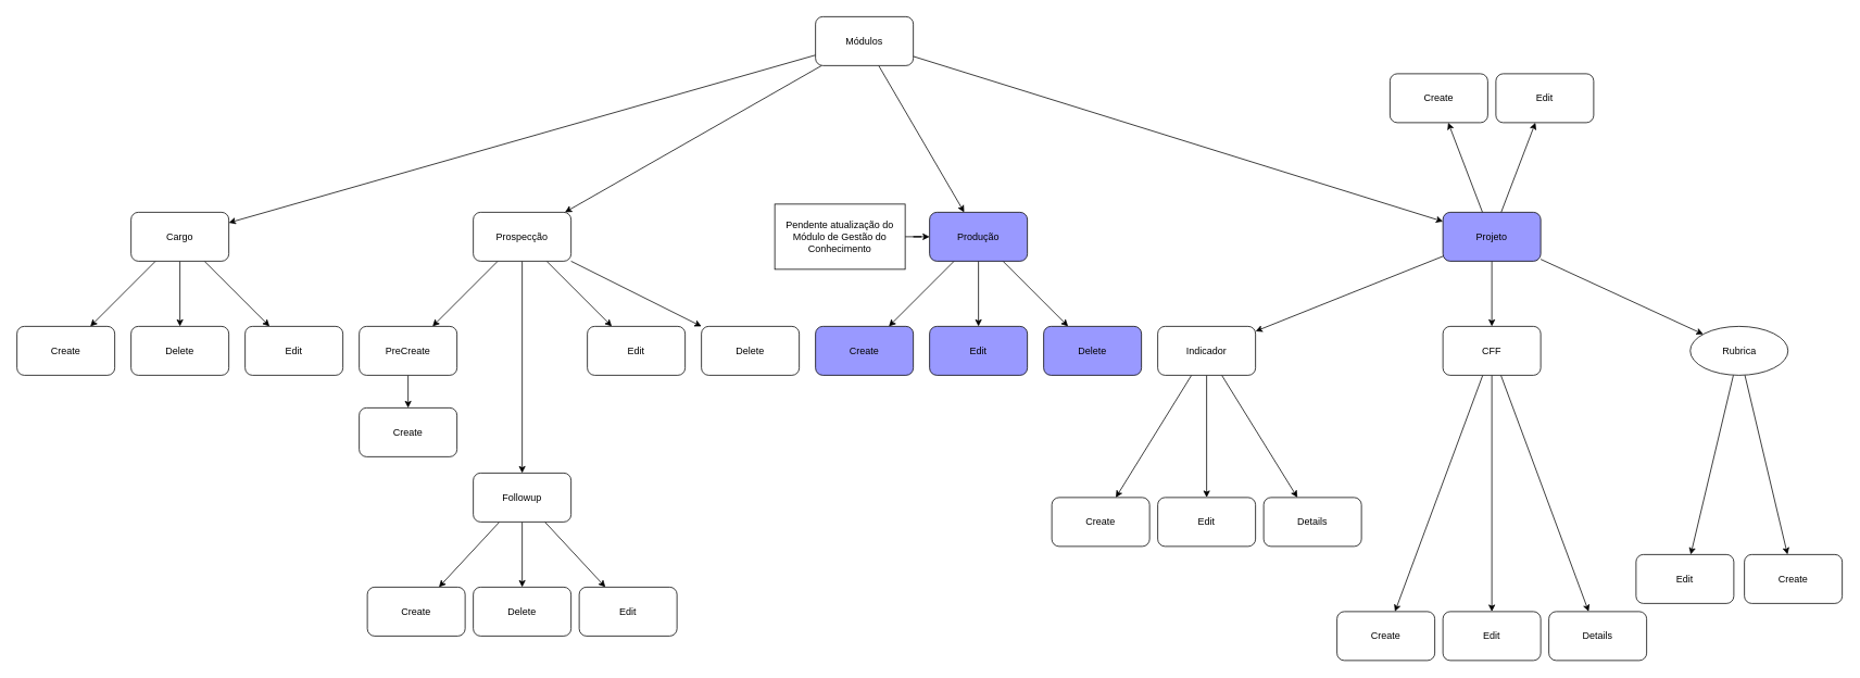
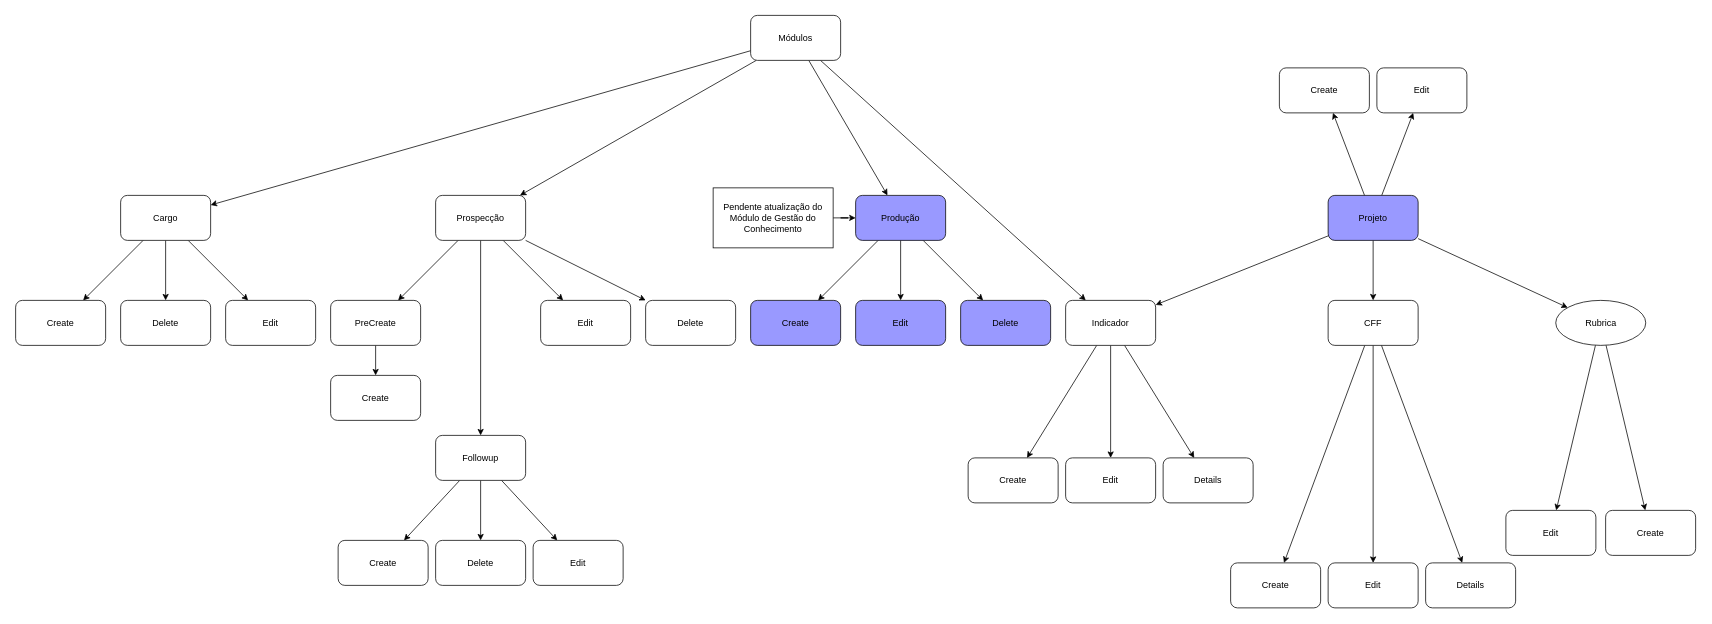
  <mxCell id="0" />
  <mxCell id="1" parent="0" />
  <mxCell id="2" style="rounded=0;orthogonalLoop=1;jettySize=auto;html=1;" parent="1" source="6" target="10" edge="1"><mxGeometry relative="1" as="geometry" /></mxCell>
  <mxCell id="3" style="rounded=0;orthogonalLoop=1;jettySize=auto;html=1;" parent="1" source="6" target="28" edge="1"><mxGeometry relative="1" as="geometry" /></mxCell>
  <mxCell id="4" style="rounded=0;orthogonalLoop=1;jettySize=auto;html=1;" parent="1" source="6" target="14" edge="1"><mxGeometry relative="1" as="geometry" /></mxCell>
- <mxCell id="5" style="rounded=0;orthogonalLoop=1;jettySize=auto;html=1;" parent="1" source="6" target="20" edge="1"><mxGeometry relative="1" as="geometry" /></mxCell>
+ <mxCell id="5" style="rounded=0;orthogonalLoop=1;jettySize=auto;html=1;" parent="1" source="6" target="46" edge="1"><mxGeometry relative="1" as="geometry" /></mxCell>
  <mxCell id="6" value="Módulos" style="rounded=1;whiteSpace=wrap;html=1;" parent="1" vertex="1"><mxGeometry x="1000" y="20" width="120" height="60" as="geometry" /></mxCell>
  <mxCell id="7" style="rounded=0;orthogonalLoop=1;jettySize=auto;html=1;" parent="1" source="10" target="21" edge="1"><mxGeometry relative="1" as="geometry" /></mxCell>
  <mxCell id="8" style="rounded=0;orthogonalLoop=1;jettySize=auto;html=1;" parent="1" source="10" target="23" edge="1"><mxGeometry relative="1" as="geometry" /></mxCell>
  <mxCell id="9" style="edgeStyle=orthogonalEdgeStyle;rounded=0;orthogonalLoop=1;jettySize=auto;html=1;" parent="1" source="10" target="22" edge="1"><mxGeometry relative="1" as="geometry" /></mxCell>
  <mxCell id="10" value="Cargo" style="rounded=1;whiteSpace=wrap;html=1;" parent="1" vertex="1"><mxGeometry x="160" y="260" width="120" height="60" as="geometry" /></mxCell>
  <mxCell id="11" style="rounded=0;orthogonalLoop=1;jettySize=auto;html=1;" parent="1" source="14" target="40" edge="1"><mxGeometry relative="1" as="geometry" /></mxCell>
  <mxCell id="12" style="rounded=0;orthogonalLoop=1;jettySize=auto;html=1;" parent="1" source="14" target="41" edge="1"><mxGeometry relative="1" as="geometry" /></mxCell>
  <mxCell id="13" style="rounded=0;orthogonalLoop=1;jettySize=auto;html=1;" parent="1" source="14" target="42" edge="1"><mxGeometry relative="1" as="geometry" /></mxCell>
  <mxCell id="14" value="Produção" style="rounded=1;whiteSpace=wrap;html=1;fillColor=#9999FF;" parent="1" vertex="1"><mxGeometry x="1140" y="260" width="120" height="60" as="geometry" /></mxCell>
  <mxCell id="15" style="rounded=0;orthogonalLoop=1;jettySize=auto;html=1;" parent="1" source="20" target="46" edge="1"><mxGeometry relative="1" as="geometry" /></mxCell>
  <mxCell id="16" style="edgeStyle=orthogonalEdgeStyle;rounded=0;orthogonalLoop=1;jettySize=auto;html=1;" parent="1" source="20" target="50" edge="1"><mxGeometry relative="1" as="geometry" /></mxCell>
  <mxCell id="17" style="rounded=0;orthogonalLoop=1;jettySize=auto;html=1;" parent="1" source="20" target="53" edge="1"><mxGeometry relative="1" as="geometry" /></mxCell>
  <mxCell id="18" style="rounded=0;orthogonalLoop=1;jettySize=auto;html=1;" parent="1" source="20" target="64" edge="1"><mxGeometry relative="1" as="geometry" /></mxCell>
  <mxCell id="19" style="rounded=0;orthogonalLoop=1;jettySize=auto;html=1;" parent="1" source="20" target="63" edge="1"><mxGeometry relative="1" as="geometry" /></mxCell>
  <mxCell id="20" value="Projeto" style="rounded=1;whiteSpace=wrap;html=1;fillColor=#9999ff;" parent="1" vertex="1"><mxGeometry x="1770" y="260" width="120" height="60" as="geometry" /></mxCell>
  <mxCell id="21" value="Create" style="rounded=1;whiteSpace=wrap;html=1;" parent="1" vertex="1"><mxGeometry x="20" y="400" width="120" height="60" as="geometry" /></mxCell>
  <mxCell id="22" value="Delete" style="rounded=1;whiteSpace=wrap;html=1;" parent="1" vertex="1"><mxGeometry x="160" y="400" width="120" height="60" as="geometry" /></mxCell>
  <mxCell id="23" value="Edit" style="rounded=1;whiteSpace=wrap;html=1;" parent="1" vertex="1"><mxGeometry x="300" y="400" width="120" height="60" as="geometry" /></mxCell>
  <mxCell id="24" style="rounded=0;orthogonalLoop=1;jettySize=auto;html=1;" parent="1" source="28" target="30" edge="1"><mxGeometry relative="1" as="geometry" /></mxCell>
  <mxCell id="25" style="rounded=0;orthogonalLoop=1;jettySize=auto;html=1;" parent="1" source="28" target="35" edge="1"><mxGeometry relative="1" as="geometry" /></mxCell>
  <mxCell id="26" style="edgeStyle=orthogonalEdgeStyle;rounded=0;orthogonalLoop=1;jettySize=auto;html=1;" parent="1" source="28" target="34" edge="1"><mxGeometry relative="1" as="geometry" /></mxCell>
  <mxCell id="27" style="rounded=0;orthogonalLoop=1;jettySize=auto;html=1;" parent="1" source="28" target="37" edge="1"><mxGeometry relative="1" as="geometry" /></mxCell>
  <mxCell id="28" value="Prospecção" style="rounded=1;whiteSpace=wrap;html=1;" parent="1" vertex="1"><mxGeometry x="580" y="260" width="120" height="60" as="geometry" /></mxCell>
  <mxCell id="29" style="edgeStyle=orthogonalEdgeStyle;rounded=0;orthogonalLoop=1;jettySize=auto;html=1;" parent="1" source="30" target="36" edge="1"><mxGeometry relative="1" as="geometry" /></mxCell>
  <mxCell id="30" value="PreCreate" style="rounded=1;whiteSpace=wrap;html=1;" parent="1" vertex="1"><mxGeometry x="440" y="400" width="120" height="60" as="geometry" /></mxCell>
  <mxCell id="31" style="rounded=0;orthogonalLoop=1;jettySize=auto;html=1;" parent="1" source="34" target="38" edge="1"><mxGeometry relative="1" as="geometry" /></mxCell>
  <mxCell id="32" style="rounded=0;orthogonalLoop=1;jettySize=auto;html=1;" parent="1" source="34" target="39" edge="1"><mxGeometry relative="1" as="geometry" /></mxCell>
  <mxCell id="33" style="edgeStyle=orthogonalEdgeStyle;rounded=0;orthogonalLoop=1;jettySize=auto;html=1;" parent="1" source="34" target="62" edge="1"><mxGeometry relative="1" as="geometry" /></mxCell>
  <mxCell id="34" value="Followup" style="rounded=1;whiteSpace=wrap;html=1;" parent="1" vertex="1"><mxGeometry x="580" y="580" width="120" height="60" as="geometry" /></mxCell>
  <mxCell id="35" value="Edit" style="rounded=1;whiteSpace=wrap;html=1;" parent="1" vertex="1"><mxGeometry x="720" y="400" width="120" height="60" as="geometry" /></mxCell>
  <mxCell id="36" value="Create" style="rounded=1;whiteSpace=wrap;html=1;" parent="1" vertex="1"><mxGeometry x="440" y="500" width="120" height="60" as="geometry" /></mxCell>
  <mxCell id="37" value="Delete" style="rounded=1;whiteSpace=wrap;html=1;" parent="1" vertex="1"><mxGeometry x="860" y="400" width="120" height="60" as="geometry" /></mxCell>
  <mxCell id="38" value="Create" style="rounded=1;whiteSpace=wrap;html=1;" parent="1" vertex="1"><mxGeometry x="450" y="720" width="120" height="60" as="geometry" /></mxCell>
  <mxCell id="39" value="Edit" style="rounded=1;whiteSpace=wrap;html=1;" parent="1" vertex="1"><mxGeometry x="710" y="720" width="120" height="60" as="geometry" /></mxCell>
  <mxCell id="40" value="Create" style="rounded=1;whiteSpace=wrap;html=1;fillColor=#9999FF;" parent="1" vertex="1"><mxGeometry x="1000" y="400" width="120" height="60" as="geometry" /></mxCell>
  <mxCell id="41" value="Delete" style="rounded=1;whiteSpace=wrap;html=1;fillColor=#9999FF;" parent="1" vertex="1"><mxGeometry x="1280" y="400" width="120" height="60" as="geometry" /></mxCell>
  <mxCell id="42" value="Edit" style="rounded=1;whiteSpace=wrap;html=1;fillColor=#9999FF;" parent="1" vertex="1"><mxGeometry x="1140" y="400" width="120" height="60" as="geometry" /></mxCell>
  <mxCell id="43" style="edgeStyle=orthogonalEdgeStyle;rounded=0;orthogonalLoop=1;jettySize=auto;html=1;" parent="1" source="46" target="55" edge="1"><mxGeometry relative="1" as="geometry" /></mxCell>
  <mxCell id="44" style="rounded=0;orthogonalLoop=1;jettySize=auto;html=1;" parent="1" source="46" target="56" edge="1"><mxGeometry relative="1" as="geometry" /></mxCell>
  <mxCell id="45" style="rounded=0;orthogonalLoop=1;jettySize=auto;html=1;" parent="1" source="46" target="54" edge="1"><mxGeometry relative="1" as="geometry" /></mxCell>
  <mxCell id="46" value="Indicador" style="rounded=1;whiteSpace=wrap;html=1;" parent="1" vertex="1"><mxGeometry x="1420" y="400" width="120" height="60" as="geometry" /></mxCell>
  <mxCell id="47" style="edgeStyle=orthogonalEdgeStyle;rounded=0;orthogonalLoop=1;jettySize=auto;html=1;" parent="1" source="50" target="60" edge="1"><mxGeometry relative="1" as="geometry" /></mxCell>
  <mxCell id="48" style="rounded=0;orthogonalLoop=1;jettySize=auto;html=1;" parent="1" source="50" target="61" edge="1"><mxGeometry relative="1" as="geometry" /></mxCell>
  <mxCell id="49" style="rounded=0;orthogonalLoop=1;jettySize=auto;html=1;" parent="1" source="50" target="59" edge="1"><mxGeometry relative="1" as="geometry" /></mxCell>
  <mxCell id="50" value="CFF" style="rounded=1;whiteSpace=wrap;html=1;" parent="1" vertex="1"><mxGeometry x="1770" y="400" width="120" height="60" as="geometry" /></mxCell>
  <mxCell id="51" style="rounded=0;orthogonalLoop=1;jettySize=auto;html=1;" parent="1" source="53" target="58" edge="1"><mxGeometry relative="1" as="geometry" /></mxCell>
  <mxCell id="52" style="rounded=0;orthogonalLoop=1;jettySize=auto;html=1;" parent="1" source="53" target="57" edge="1"><mxGeometry relative="1" as="geometry" /></mxCell>
  <mxCell id="53" value="Rubrica" style="ellipse;whiteSpace=wrap;html=1;" parent="1" vertex="1"><mxGeometry x="2073.5" y="400" width="120" height="60" as="geometry" /></mxCell>
  <mxCell id="54" value="Details" style="rounded=1;whiteSpace=wrap;html=1;" parent="1" vertex="1"><mxGeometry x="1550" y="610" width="120" height="60" as="geometry" /></mxCell>
  <mxCell id="55" value="Edit" style="rounded=1;whiteSpace=wrap;html=1;" parent="1" vertex="1"><mxGeometry x="1420" y="610" width="120" height="60" as="geometry" /></mxCell>
  <mxCell id="56" value="Create" style="rounded=1;whiteSpace=wrap;html=1;" parent="1" vertex="1"><mxGeometry x="1290" y="610" width="120" height="60" as="geometry" /></mxCell>
  <mxCell id="57" value="Edit" style="rounded=1;whiteSpace=wrap;html=1;" parent="1" vertex="1"><mxGeometry x="2007" y="680" width="120" height="60" as="geometry" /></mxCell>
  <mxCell id="58" value="Create" style="rounded=1;whiteSpace=wrap;html=1;" parent="1" vertex="1"><mxGeometry x="2140" y="680" width="120" height="60" as="geometry" /></mxCell>
  <mxCell id="59" value="Create" style="rounded=1;whiteSpace=wrap;html=1;" parent="1" vertex="1"><mxGeometry x="1640" y="750" width="120" height="60" as="geometry" /></mxCell>
  <mxCell id="60" value="Edit" style="rounded=1;whiteSpace=wrap;html=1;" parent="1" vertex="1"><mxGeometry x="1770" y="750" width="120" height="60" as="geometry" /></mxCell>
  <mxCell id="61" value="Details" style="rounded=1;whiteSpace=wrap;html=1;" parent="1" vertex="1"><mxGeometry x="1900" y="750" width="120" height="60" as="geometry" /></mxCell>
  <mxCell id="62" value="Delete" style="rounded=1;whiteSpace=wrap;html=1;" parent="1" vertex="1"><mxGeometry x="580" y="720" width="120" height="60" as="geometry" /></mxCell>
  <mxCell id="63" value="Create" style="rounded=1;whiteSpace=wrap;html=1;" parent="1" vertex="1"><mxGeometry x="1705" y="90" width="120" height="60" as="geometry" /></mxCell>
  <mxCell id="64" value="Edit" style="rounded=1;whiteSpace=wrap;html=1;" parent="1" vertex="1"><mxGeometry x="1835" y="90" width="120" height="60" as="geometry" /></mxCell>
  <mxCell id="65" style="edgeStyle=orthogonalEdgeStyle;rounded=0;orthogonalLoop=1;jettySize=auto;html=1;" edge="1" parent="1" source="66" target="14"><mxGeometry relative="1" as="geometry" /></mxCell>
  <mxCell id="66" value="Pendente atualização do Módulo de Gestão do Conhecimento" style="rounded=0;whiteSpace=wrap;html=1;" vertex="1" parent="1"><mxGeometry x="950" y="250" width="160" height="80" as="geometry" /></mxCell>
